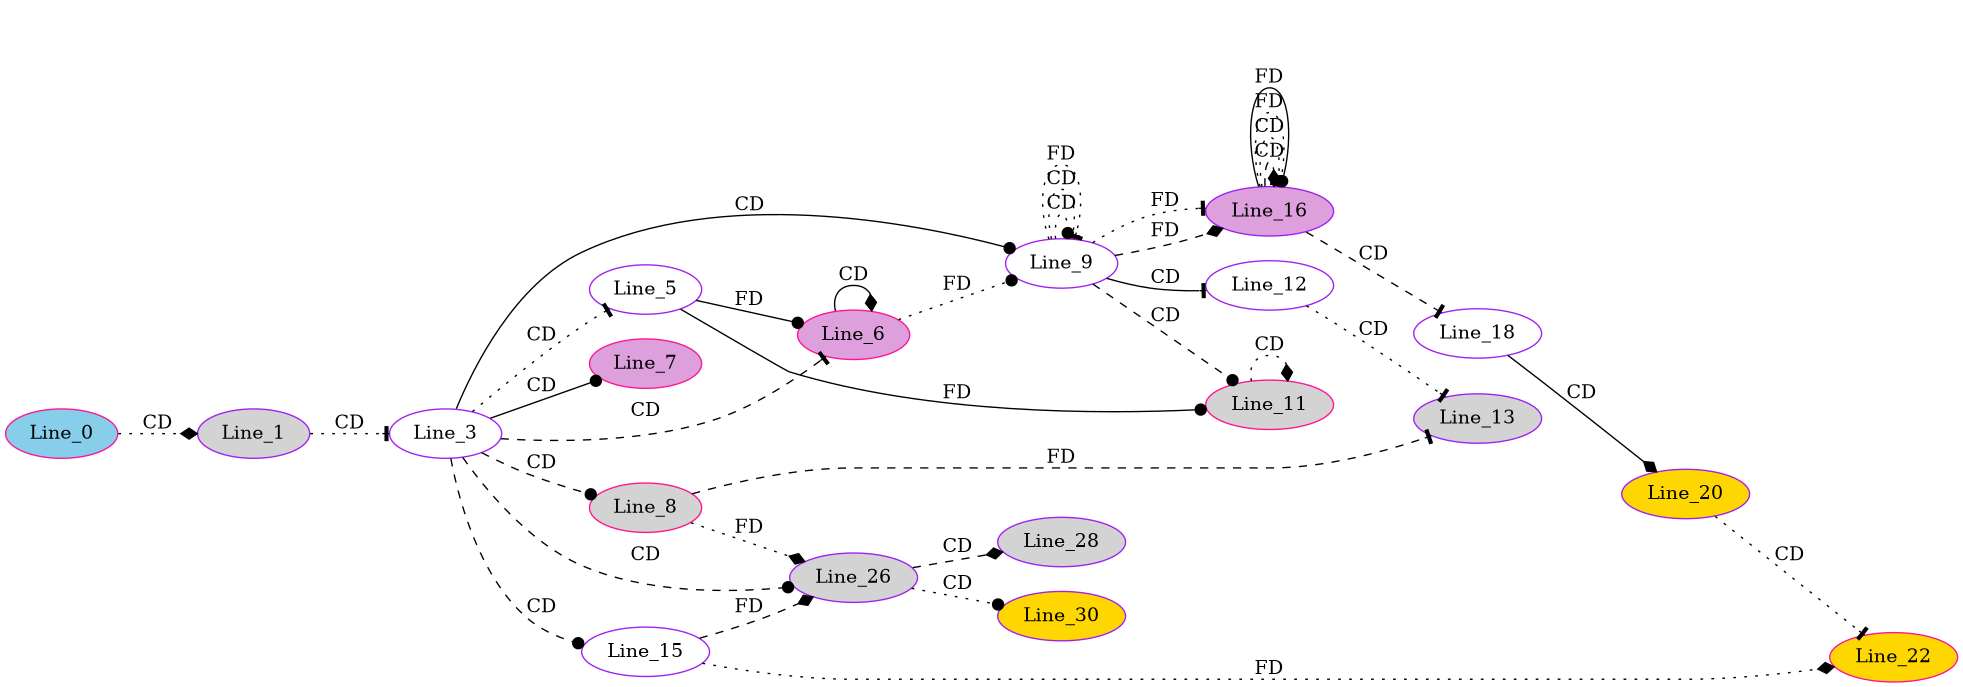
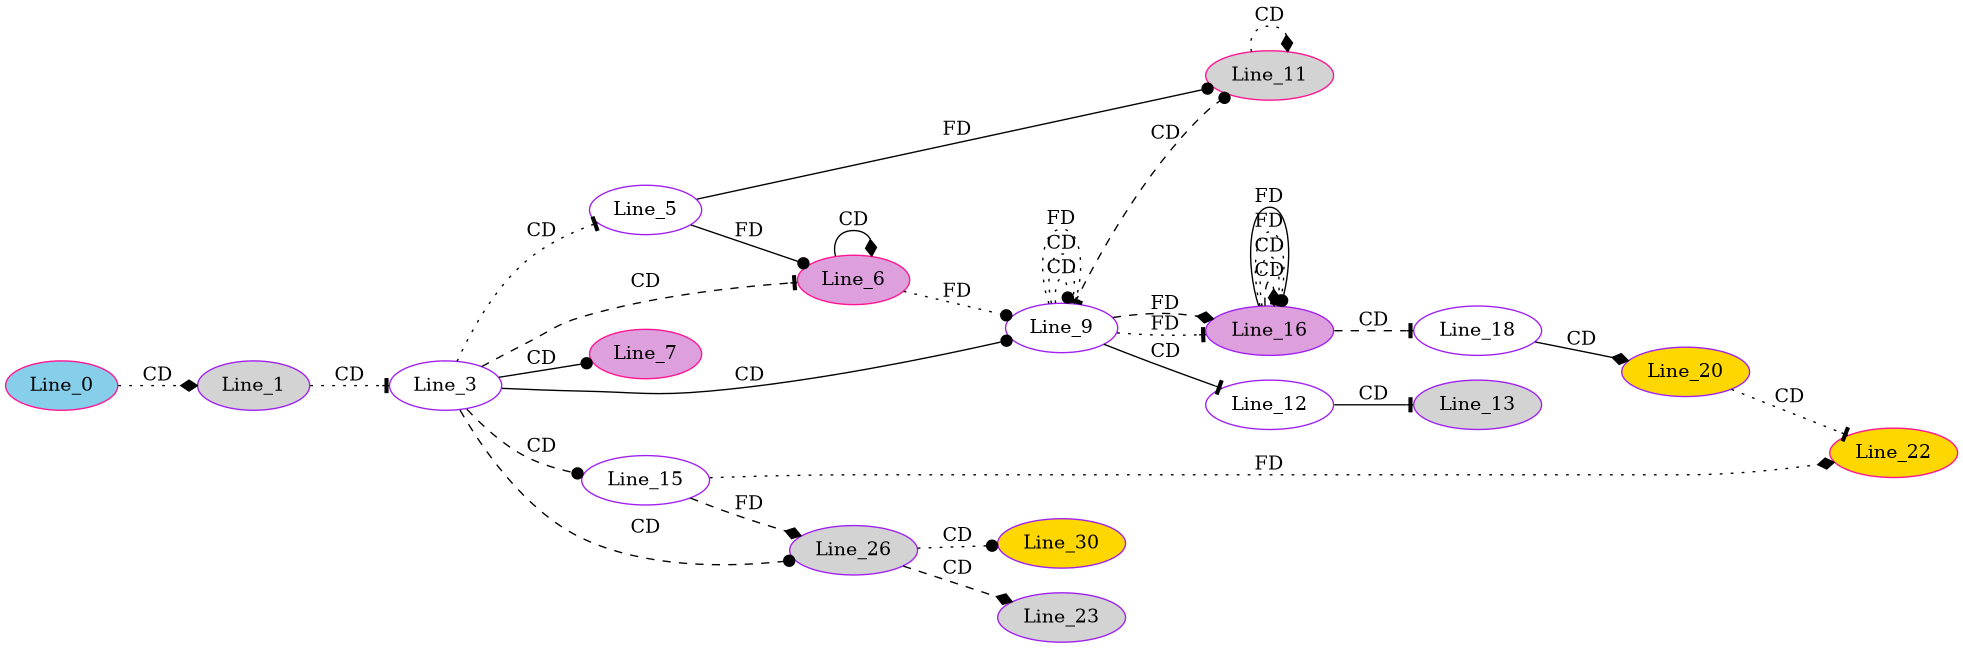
  digraph {
    rankdir=LR
    node [color=purple fillcolor=lightgrey style=filled]
    edge [arrowhead=dot style=dotted]
    Line_0 [color=deeppink fillcolor=skyblue]
    Line_1
    Line_3 [fillcolor=white]
    Line_5 [fillcolor=white]
    Line_6 [color=deeppink fillcolor=plum]
    Line_7 [color=deeppink fillcolor=plum]
-   Line_8 [color=deeppink]
    Line_9 [fillcolor=white]
    Line_15 [fillcolor=white]
    Line_26
    Line_11 [color=deeppink]
    Line_13
    Line_12 [fillcolor=white]
    Line_16 [fillcolor=plum]
    Line_22 [color=deeppink fillcolor=gold]
-   Line_28
+   Line_28 [label=Line_23]
    Line_30 [fillcolor=gold]
    Line_18 [fillcolor=white]
    Line_20 [fillcolor=gold]
    Line_0 -> Line_1 [arrowhead=diamond label=CD]
    Line_1 -> Line_3 [arrowhead=tee label=CD]
    Line_3 -> Line_5 [arrowhead=tee label=CD]
    Line_3 -> Line_6 [arrowhead=tee label=CD style=dashed]
    Line_3 -> Line_7 [label=CD style=solid]
-   Line_3 -> Line_8 [label=CD style=dashed]
    Line_3 -> Line_9 [label=CD style=solid]
    Line_3 -> Line_15 [label=CD style=dashed]
    Line_3 -> Line_26 [label=CD style=dashed]
    Line_5 -> Line_6 [label=FD style=solid]
    Line_5 -> Line_11 [label=FD style=solid]
    Line_6 -> Line_6 [arrowhead=diamond label=CD style=solid]
    Line_6 -> Line_9 [label=FD]
-   Line_8 -> Line_26 [arrowhead=diamond label=FD]
-   Line_8 -> Line_13 [arrowhead=tee label=FD style=dashed]
    Line_9 -> Line_9 [label=CD]
    Line_9 -> Line_9 [arrowhead=tee label=CD]
    Line_9 -> Line_9 [arrowhead=tee label=FD]
    Line_9 -> Line_11 [label=CD style=dashed]
    Line_9 -> Line_12 [arrowhead=tee label=CD style=solid]
    Line_9 -> Line_16 [arrowhead=tee label=FD]
    Line_9 -> Line_16 [arrowhead=diamond label=FD style=dashed]
    Line_15 -> Line_26 [arrowhead=diamond label=FD style=dashed]
    Line_15 -> Line_22 [arrowhead=diamond label=FD]
    Line_26 -> Line_28 [arrowhead=diamond label=CD style=dashed]
    Line_26 -> Line_30 [label=CD]
    Line_11 -> Line_11 [arrowhead=diamond label=CD]
-   Line_12 -> Line_13 [arrowhead=tee label=CD]
+   Line_12 -> Line_13 [arrowhead=tee label=CD style=solid]
    Line_16 -> Line_16 [arrowhead=diamond label=CD style=dashed]
    Line_16 -> Line_16 [arrowhead=tee label=CD]
    Line_16 -> Line_16 [label=FD]
    Line_16 -> Line_16 [label=FD style=solid]
    Line_16 -> Line_18 [arrowhead=tee label=CD style=dashed]
    Line_18 -> Line_20 [arrowhead=diamond label=CD style=solid]
    Line_20 -> Line_22 [arrowhead=tee label=CD]
  }
